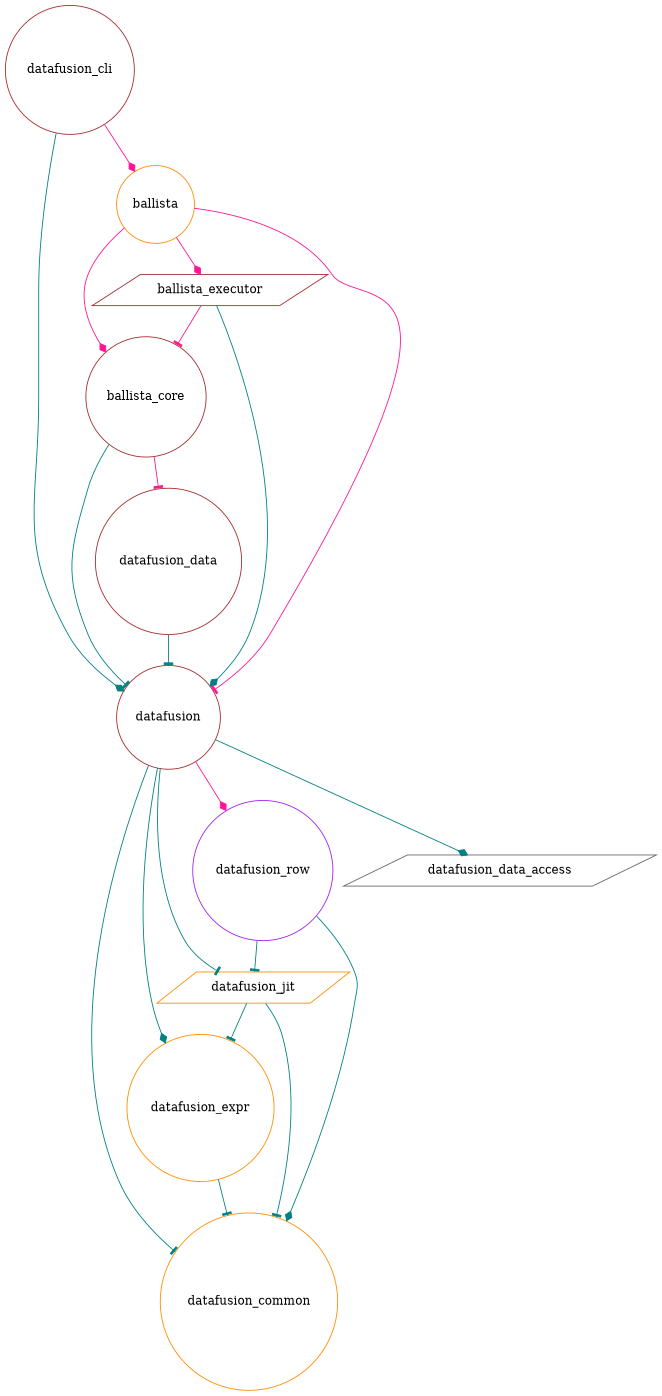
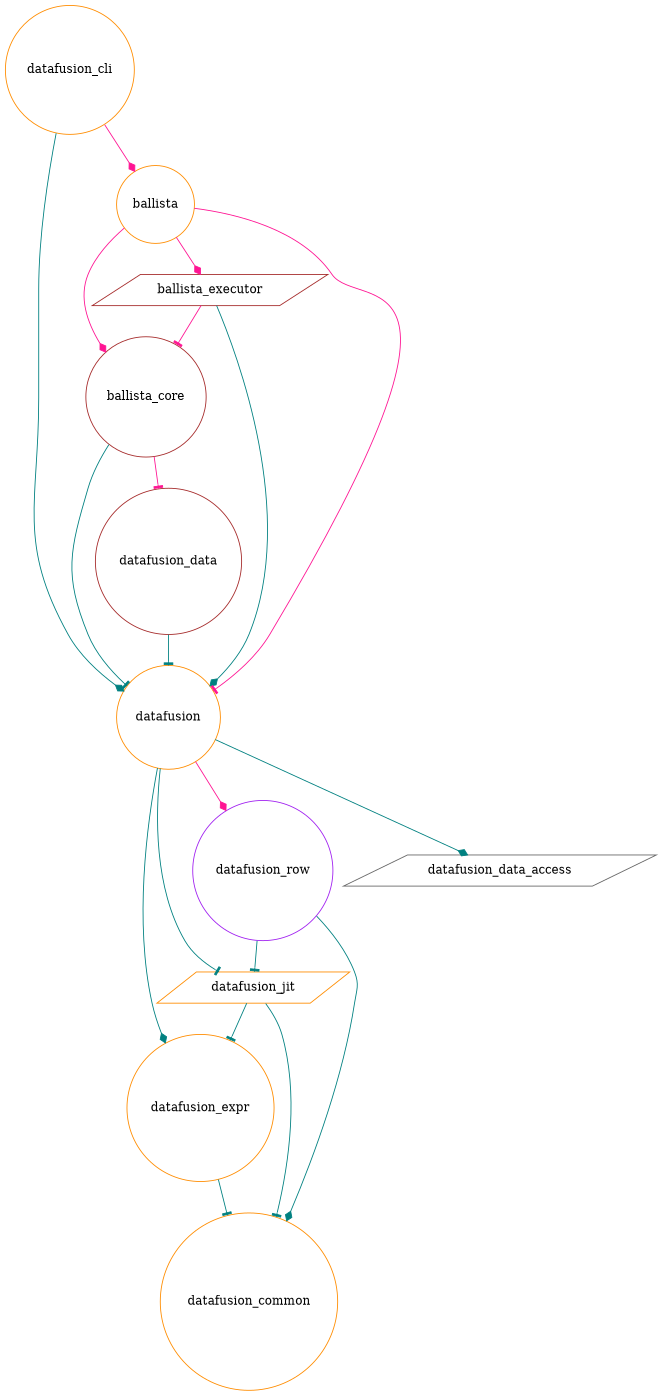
  digraph {
    node [color=brown shape=circle]
    edge [arrowhead=tee color=teal]
    datafusion_expr [color=darkorange]
    datafusion_common [color=darkorange]
    datafusion_jit [color=darkorange shape=parallelogram]
    datafusion_row [color=purple]
-   datafusion
+   datafusion [color=darkorange]
    datafusion_data_access [color=gray40 shape=parallelogram]
    n7 [label=datafusion_data]
    ballista_core
    ballista_executor [shape=parallelogram]
    ballista [color=darkorange]
-   datafusion_cli
+   datafusion_cli [color=darkorange]
    datafusion_expr -> datafusion_common
    datafusion_jit -> datafusion_expr
    datafusion_jit -> datafusion_common
    datafusion_row -> datafusion_common [arrowhead=diamond]
    datafusion_row -> datafusion_jit
    datafusion -> datafusion_expr [arrowhead=diamond]
-   datafusion -> datafusion_common
    datafusion -> datafusion_jit
    datafusion -> datafusion_row [arrowhead=diamond color=deeppink]
    datafusion -> datafusion_data_access [arrowhead=diamond]
    n7 -> datafusion
    ballista_core -> datafusion
    ballista_core -> n7 [color=deeppink]
    ballista_executor -> datafusion [arrowhead=diamond]
    ballista_executor -> ballista_core [color=deeppink]
    ballista -> datafusion [color=deeppink]
    ballista -> ballista_core [arrowhead=diamond color=deeppink]
    ballista -> ballista_executor [arrowhead=diamond color=deeppink]
    datafusion_cli -> datafusion [arrowhead=diamond]
    datafusion_cli -> ballista [arrowhead=diamond color=deeppink]
  }
